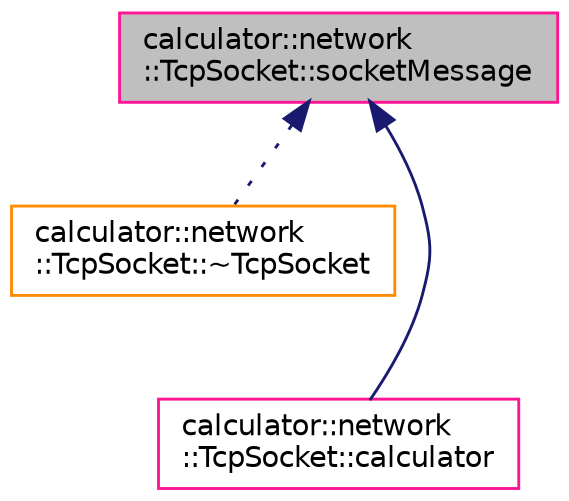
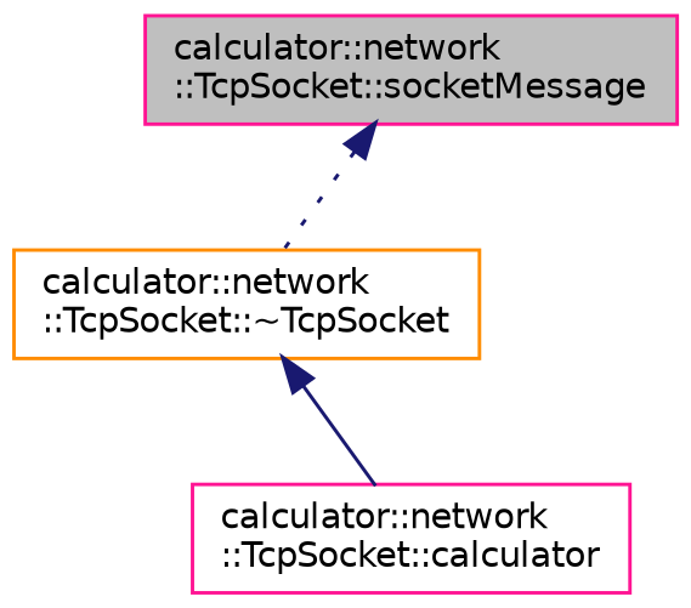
  digraph {
    rankdir=TB
    node [color=deeppink fillcolor=white fontname=Helvetica fontsize=10 shape=record style=filled]
    edge [color=midnightblue dir=back fontname=Helvetica fontsize=10 labelfontname=Helvetica labelfontsize=10]
    n1 [fillcolor=grey75 fontcolor=black height=0.2 label="calculator::network\l::TcpSocket::socketMessage" width=0.4]
    n2 [color=darkorange height=0.2 label="calculator::network\l::TcpSocket::~TcpSocket" width=0.4]
    n3 [height=0.2 label="calculator::network\l::TcpSocket::calculator" width=0.4]
    n1 -> n2 [style=dotted]
-   n1 -> n3 [style=solid]
+   n2 -> n3 [style=solid]
  }
